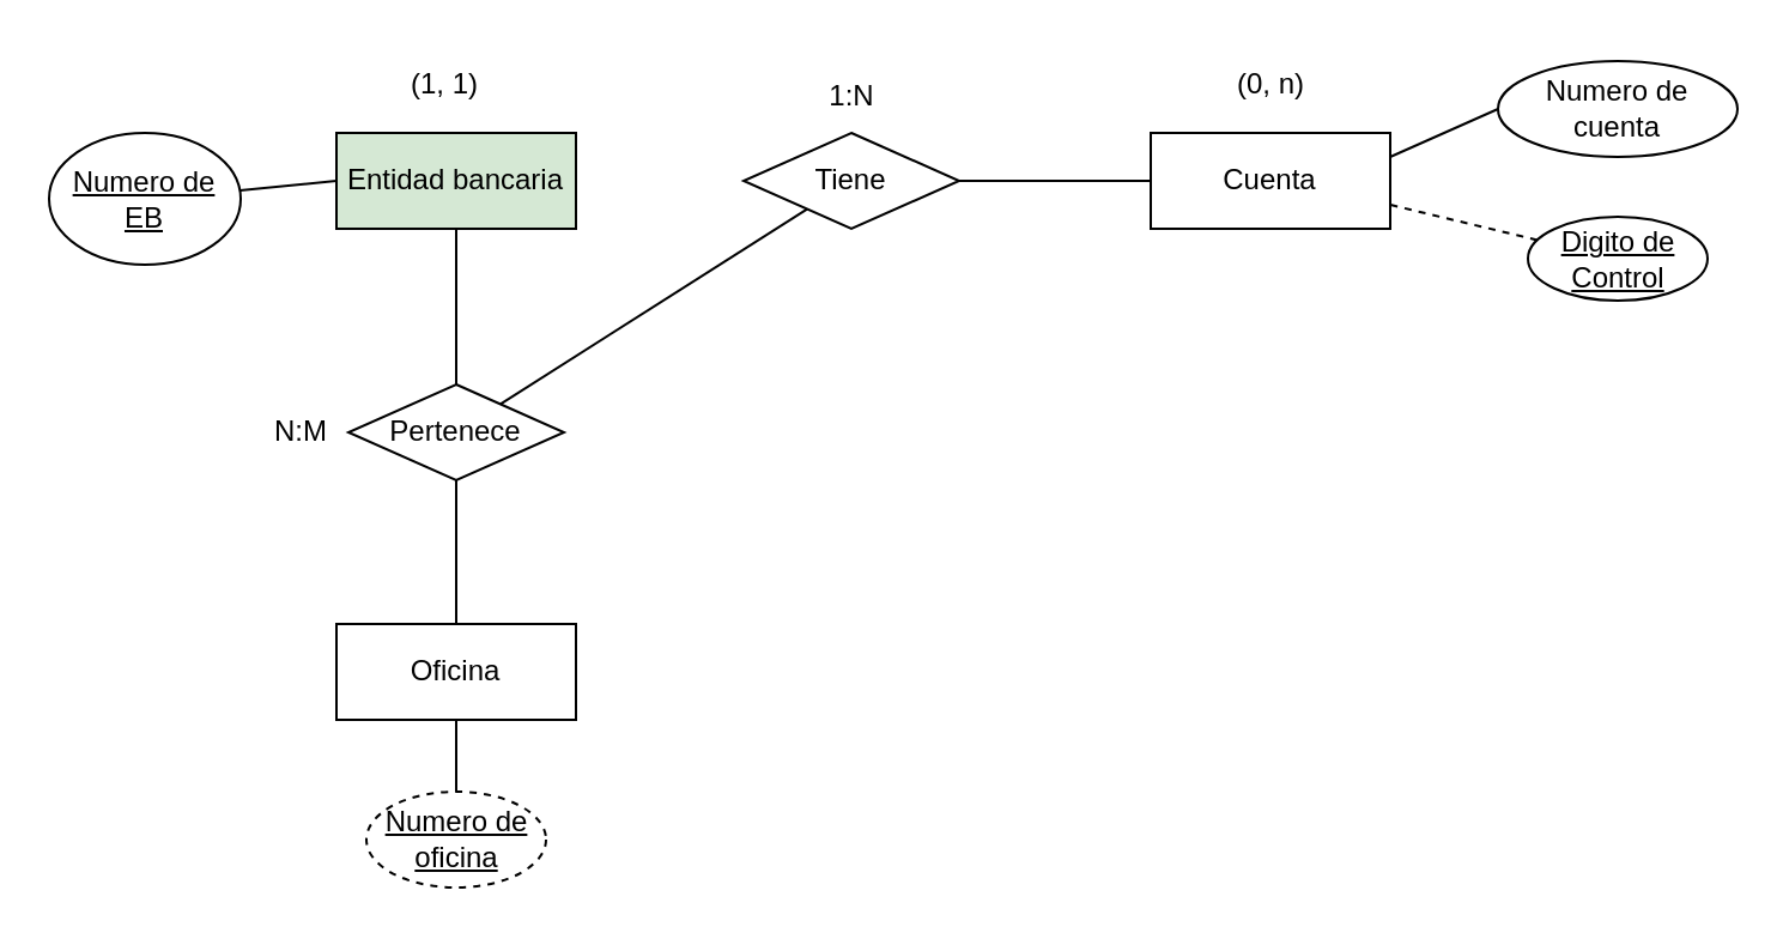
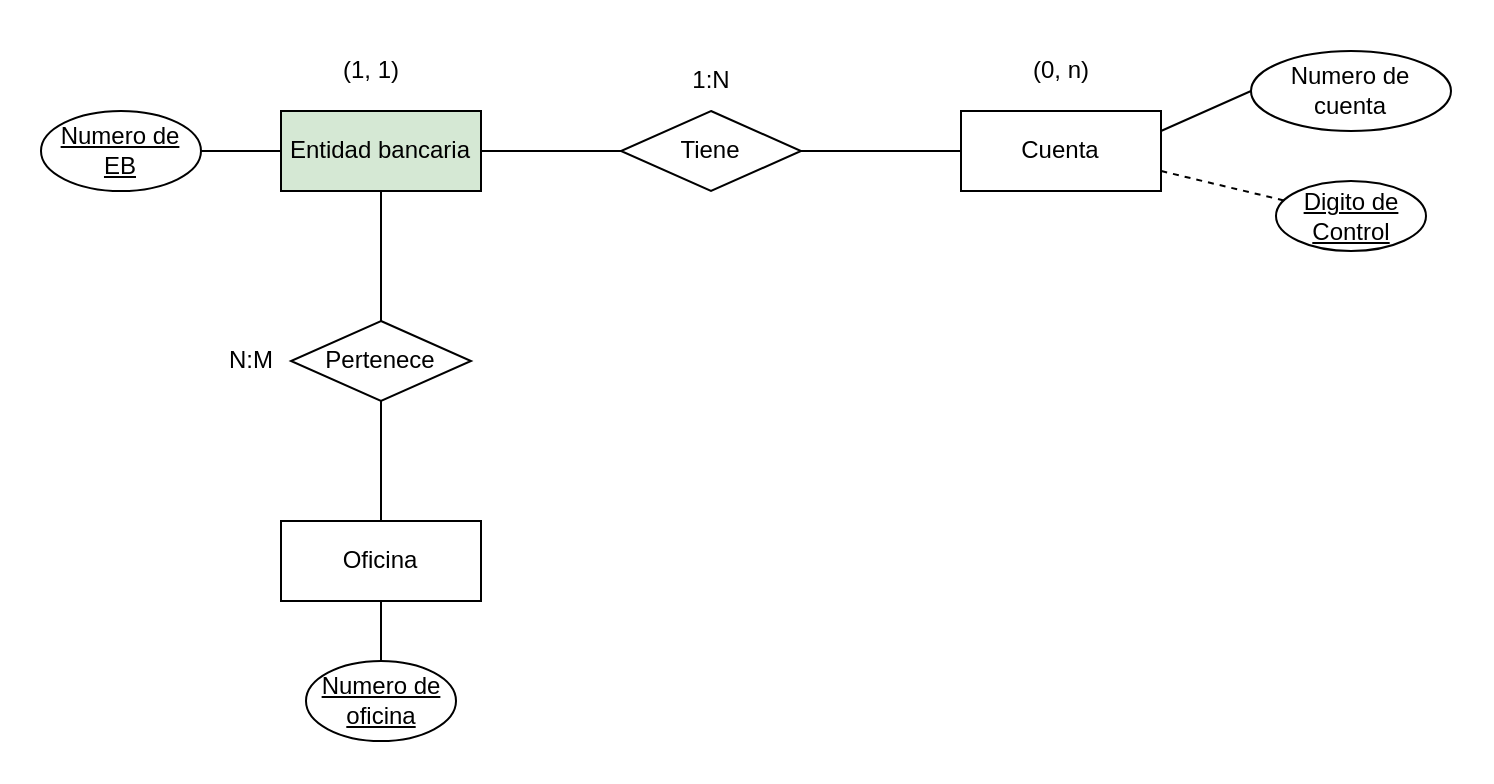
  <mxCell id="0" />
  <mxCell id="1" parent="0" />
  <mxCell id="2" style="edgeStyle=none;rounded=0;orthogonalLoop=1;jettySize=auto;html=1;entryX=0.5;entryY=1;entryDx=0;entryDy=0;startArrow=none;startFill=0;endArrow=none;endFill=0;exitX=0.5;exitY=1;exitDx=0;exitDy=0;" parent="1" source="3" target="7" edge="1"><mxGeometry relative="1" as="geometry" /></mxCell>
  <mxCell id="3" value="Oficina" style="whiteSpace=wrap;html=1;align=center;" parent="1" vertex="1"><mxGeometry x="140" y="260" width="100" height="40" as="geometry" /></mxCell>
  <mxCell id="4" style="rounded=0;orthogonalLoop=1;jettySize=auto;html=1;startArrow=none;startFill=0;endArrow=none;endFill=0;entryX=0.5;entryY=1;entryDx=0;entryDy=0;" edge="1" parent="1" source="6" target="9"><mxGeometry relative="1" as="geometry"><mxPoint x="190" y="110" as="targetPoint" /></mxGeometry></mxCell>
  <mxCell id="5" style="edgeStyle=none;rounded=0;orthogonalLoop=1;jettySize=auto;html=1;startArrow=none;startFill=0;endArrow=none;endFill=0;entryX=0.5;entryY=0;entryDx=0;entryDy=0;" edge="1" parent="1" source="6" target="3"><mxGeometry relative="1" as="geometry"><mxPoint x="190" y="260" as="targetPoint" /></mxGeometry></mxCell>
  <mxCell id="6" value="Pertenece" style="shape=rhombus;perimeter=rhombusPerimeter;whiteSpace=wrap;html=1;align=center;" parent="1" vertex="1"><mxGeometry x="145" y="160" width="90" height="40" as="geometry" /></mxCell>
- <mxCell id="7" value="Numero de&lt;br&gt;oficina" style="ellipse;whiteSpace=wrap;html=1;align=center;fontStyle=4;dashed=1;" parent="1" vertex="1"><mxGeometry x="152.5" y="330" width="75" height="40" as="geometry" /></mxCell>
+ <mxCell id="7" value="Numero de&lt;br&gt;oficina" style="ellipse;whiteSpace=wrap;html=1;align=center;fontStyle=4;" parent="1" vertex="1"><mxGeometry x="152.5" y="330" width="75" height="40" as="geometry" /></mxCell>
  <mxCell id="8" value="N:M" style="text;html=1;align=center;verticalAlign=middle;resizable=0;points=[];autosize=1;strokeColor=none;fillColor=none;" vertex="1" parent="1"><mxGeometry x="100" y="165" width="50" height="30" as="geometry" /></mxCell>
  <mxCell id="9" value="Entidad bancaria" style="whiteSpace=wrap;html=1;align=center;fillColor=#d5e8d4;" vertex="1" parent="1"><mxGeometry x="140" y="55" width="100" height="40" as="geometry" /></mxCell>
  <mxCell id="10" value="Cuenta" style="whiteSpace=wrap;html=1;align=center;" vertex="1" parent="1"><mxGeometry x="480" y="55" width="100" height="40" as="geometry" /></mxCell>
  <mxCell id="11" style="edgeStyle=none;rounded=0;orthogonalLoop=1;jettySize=auto;html=1;startArrow=none;startFill=0;endArrow=none;endFill=0;" edge="1" parent="1" source="13" target="10"><mxGeometry relative="1" as="geometry" /></mxCell>
- <mxCell id="12" style="edgeStyle=none;rounded=0;orthogonalLoop=1;jettySize=auto;html=1;startArrow=none;startFill=0;endArrow=none;endFill=0;" edge="1" parent="1" source="13" target="6"><mxGeometry relative="1" as="geometry" /></mxCell>
+ <mxCell id="12" style="edgeStyle=none;rounded=0;orthogonalLoop=1;jettySize=auto;html=1;entryX=1;entryY=0.5;entryDx=0;entryDy=0;startArrow=none;startFill=0;endArrow=none;endFill=0;" edge="1" parent="1" source="13" target="9"><mxGeometry relative="1" as="geometry" /></mxCell>
  <mxCell id="13" value="Tiene" style="shape=rhombus;perimeter=rhombusPerimeter;whiteSpace=wrap;html=1;align=center;" vertex="1" parent="1"><mxGeometry x="310" y="55" width="90" height="40" as="geometry" /></mxCell>
  <mxCell id="14" value="(0, n)" style="text;html=1;align=center;verticalAlign=middle;resizable=0;points=[];autosize=1;strokeColor=none;fillColor=none;" vertex="1" parent="1"><mxGeometry x="505" y="20" width="50" height="30" as="geometry" /></mxCell>
  <mxCell id="15" value="(1, 1)" style="text;html=1;align=center;verticalAlign=middle;resizable=0;points=[];autosize=1;strokeColor=none;fillColor=none;" vertex="1" parent="1"><mxGeometry x="160" y="20" width="50" height="30" as="geometry" /></mxCell>
  <mxCell id="16" value="1:N" style="text;html=1;align=center;verticalAlign=middle;resizable=0;points=[];autosize=1;strokeColor=none;fillColor=none;" vertex="1" parent="1"><mxGeometry x="335" y="25" width="40" height="30" as="geometry" /></mxCell>
  <mxCell id="17" style="edgeStyle=none;rounded=0;orthogonalLoop=1;jettySize=auto;html=1;entryX=1;entryY=0.75;entryDx=0;entryDy=0;startArrow=none;startFill=0;endArrow=none;endFill=0;dashed=1;" edge="1" parent="1" source="18" target="10"><mxGeometry relative="1" as="geometry" /></mxCell>
  <mxCell id="18" value="Digito de&lt;br&gt;Control" style="ellipse;whiteSpace=wrap;html=1;align=center;fontStyle=4;" vertex="1" parent="1"><mxGeometry x="637.5" y="90" width="75" height="35" as="geometry" /></mxCell>
  <mxCell id="19" style="edgeStyle=none;rounded=0;orthogonalLoop=1;jettySize=auto;html=1;entryX=0;entryY=0.5;entryDx=0;entryDy=0;startArrow=none;startFill=0;endArrow=none;endFill=0;" edge="1" parent="1" source="20" target="9"><mxGeometry relative="1" as="geometry" /></mxCell>
- <mxCell id="20" value="Numero de&lt;br&gt;EB" style="ellipse;whiteSpace=wrap;html=1;align=center;fontStyle=4;" vertex="1" parent="1"><mxGeometry x="20" y="55" width="80" height="55" as="geometry" /></mxCell>
+ <mxCell id="20" value="Numero de&lt;br&gt;EB" style="ellipse;whiteSpace=wrap;html=1;align=center;fontStyle=4;" vertex="1" parent="1"><mxGeometry x="20" y="55" width="80" height="40" as="geometry" /></mxCell>
  <mxCell id="21" style="edgeStyle=none;rounded=0;orthogonalLoop=1;jettySize=auto;html=1;entryX=1;entryY=0.25;entryDx=0;entryDy=0;startArrow=none;startFill=0;endArrow=none;endFill=0;exitX=0;exitY=0.5;exitDx=0;exitDy=0;" edge="1" parent="1" source="22" target="10"><mxGeometry relative="1" as="geometry"><mxPoint x="626.549" y="53.768" as="sourcePoint" /></mxGeometry></mxCell>
  <mxCell id="22" value="Numero de cuenta" style="ellipse;whiteSpace=wrap;html=1;align=center;" vertex="1" parent="1"><mxGeometry x="625" y="25" width="100" height="40" as="geometry" /></mxCell>
